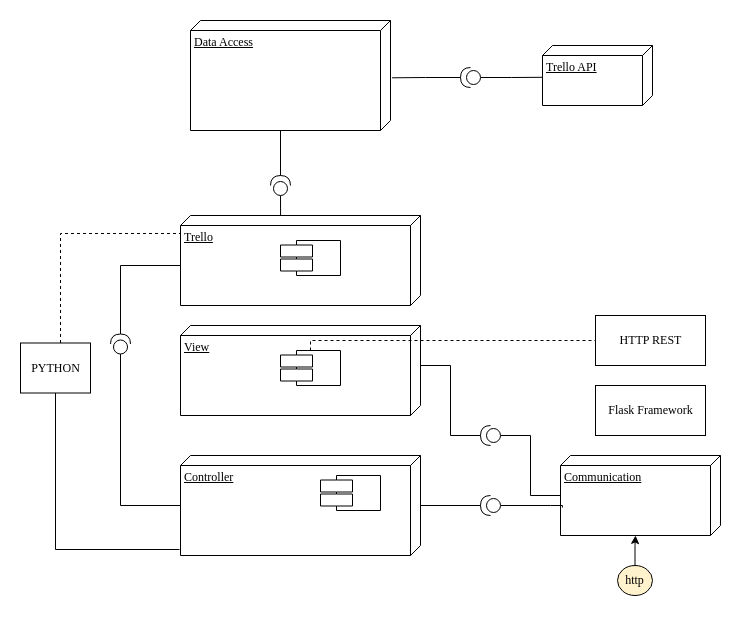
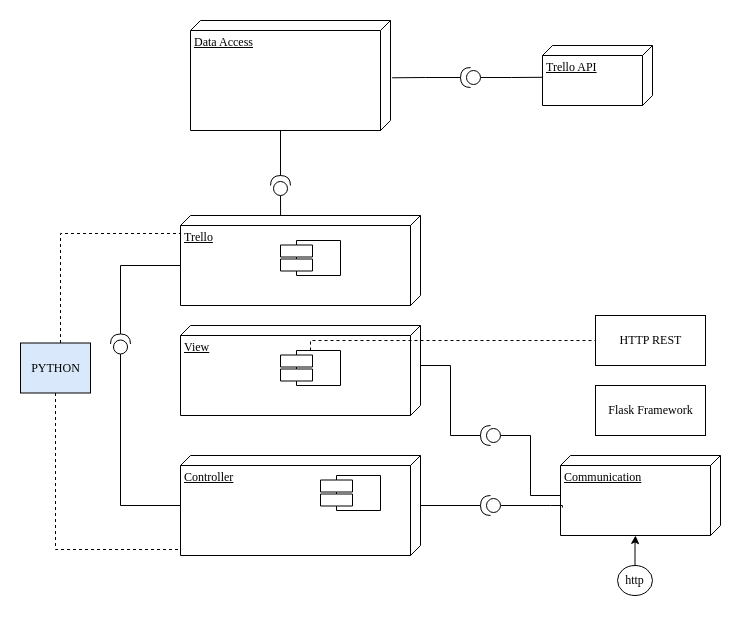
  <mxCell id="0" />
  <mxCell id="1" parent="0" />
  <mxCell id="2" value="Data Access" style="verticalAlign=top;align=left;spacingTop=8;spacingLeft=2;spacingRight=12;shape=cube;size=10;direction=south;fontStyle=4;html=1;rounded=0;shadow=0;comic=0;labelBackgroundColor=none;strokeWidth=1;fontFamily=Verdana;fontSize=12" parent="1" vertex="1"><mxGeometry x="190" y="20" width="200" height="110" as="geometry" /></mxCell>
  <mxCell id="3" style="edgeStyle=orthogonalEdgeStyle;rounded=0;orthogonalLoop=1;jettySize=auto;html=1;entryX=0;entryY=0.5;entryDx=0;entryDy=0;entryPerimeter=0;endArrow=none;endFill=0;" edge="1" parent="1" source="4" target="21"><mxGeometry relative="1" as="geometry" /></mxCell>
  <mxCell id="4" value="Controller" style="verticalAlign=top;align=left;spacingTop=8;spacingLeft=2;spacingRight=12;shape=cube;size=10;direction=south;fontStyle=4;html=1;rounded=0;shadow=0;comic=0;labelBackgroundColor=none;strokeWidth=1;fontFamily=Verdana;fontSize=12" parent="1" vertex="1"><mxGeometry x="180" y="455" width="240" height="100" as="geometry" /></mxCell>
  <mxCell id="5" value="View" style="verticalAlign=top;align=left;spacingTop=8;spacingLeft=2;spacingRight=12;shape=cube;size=10;direction=south;fontStyle=4;html=1;rounded=0;shadow=0;comic=0;labelBackgroundColor=none;strokeWidth=1;fontFamily=Verdana;fontSize=12" parent="1" vertex="1"><mxGeometry x="180" y="325" width="240" height="90" as="geometry" /></mxCell>
  <mxCell id="6" style="edgeStyle=orthogonalEdgeStyle;rounded=0;orthogonalLoop=1;jettySize=auto;html=1;entryX=0;entryY=0.5;entryDx=0;entryDy=0;dashed=1;endArrow=none;endFill=0;" edge="1" parent="1" source="7" target="23"><mxGeometry relative="1" as="geometry"><Array as="points"><mxPoint x="310" y="340" /></Array></mxGeometry></mxCell>
  <mxCell id="7" value="" style="shape=component;align=left;spacingLeft=36;rounded=0;shadow=0;comic=0;labelBackgroundColor=none;strokeWidth=1;fontFamily=Verdana;fontSize=12;html=1;" parent="1" vertex="1"><mxGeometry x="280" y="350" width="60" height="35" as="geometry" /></mxCell>
  <mxCell id="8" value="" style="shape=component;align=left;spacingLeft=36;rounded=0;shadow=0;comic=0;labelBackgroundColor=none;strokeWidth=1;fontFamily=Verdana;fontSize=12;html=1;" vertex="1" parent="1"><mxGeometry x="320" y="475" width="60" height="35" as="geometry" /></mxCell>
  <mxCell id="9" value="Communication" style="verticalAlign=top;align=left;spacingTop=8;spacingLeft=2;spacingRight=12;shape=cube;size=10;direction=south;fontStyle=4;html=1;rounded=0;shadow=0;comic=0;labelBackgroundColor=none;strokeWidth=1;fontFamily=Verdana;fontSize=12" vertex="1" parent="1"><mxGeometry x="560" y="455" width="160" height="80" as="geometry" /></mxCell>
  <mxCell id="10" style="edgeStyle=orthogonalEdgeStyle;rounded=0;orthogonalLoop=1;jettySize=auto;html=1;entryX=0;entryY=0;entryDx=80;entryDy=85;entryPerimeter=0;" edge="1" parent="1" source="11" target="9"><mxGeometry relative="1" as="geometry" /></mxCell>
- <mxCell id="11" value="http" style="ellipse;whiteSpace=wrap;html=1;rounded=0;shadow=0;comic=0;labelBackgroundColor=none;strokeWidth=1;fontFamily=Verdana;fontSize=12;align=center;fillColor=#fff2cc;" vertex="1" parent="1"><mxGeometry x="617" y="565" width="35" height="30" as="geometry" /></mxCell>
+ <mxCell id="11" value="http" style="ellipse;whiteSpace=wrap;html=1;rounded=0;shadow=0;comic=0;labelBackgroundColor=none;strokeWidth=1;fontFamily=Verdana;fontSize=12;align=center;" vertex="1" parent="1"><mxGeometry x="617" y="565" width="35" height="30" as="geometry" /></mxCell>
  <mxCell id="12" style="edgeStyle=orthogonalEdgeStyle;rounded=0;orthogonalLoop=1;jettySize=auto;html=1;endArrow=none;endFill=0;" edge="1" parent="1" source="14" target="4"><mxGeometry relative="1" as="geometry" /></mxCell>
  <mxCell id="13" style="edgeStyle=orthogonalEdgeStyle;rounded=0;orthogonalLoop=1;jettySize=auto;html=1;entryX=0.65;entryY=0.988;entryDx=0;entryDy=0;entryPerimeter=0;endArrow=none;endFill=0;" edge="1" parent="1" source="14" target="9"><mxGeometry relative="1" as="geometry"><Array as="points"><mxPoint x="550" y="505" /><mxPoint x="550" y="505" /></Array></mxGeometry></mxCell>
  <mxCell id="14" value="" style="shape=providedRequiredInterface;html=1;verticalLabelPosition=bottom;rotation=-180;" vertex="1" parent="1"><mxGeometry x="480" y="495" width="20" height="20" as="geometry" /></mxCell>
  <mxCell id="15" style="edgeStyle=orthogonalEdgeStyle;rounded=0;orthogonalLoop=1;jettySize=auto;html=1;entryX=0;entryY=0;entryDx=40;entryDy=0;entryPerimeter=0;endArrow=none;endFill=0;" edge="1" parent="1" source="17" target="5"><mxGeometry relative="1" as="geometry" /></mxCell>
  <mxCell id="16" style="edgeStyle=orthogonalEdgeStyle;rounded=0;orthogonalLoop=1;jettySize=auto;html=1;exitX=0;exitY=0.5;exitDx=0;exitDy=0;exitPerimeter=0;entryX=0.5;entryY=1;entryDx=0;entryDy=0;entryPerimeter=0;endArrow=none;endFill=0;" edge="1" parent="1" source="17" target="9"><mxGeometry relative="1" as="geometry" /></mxCell>
  <mxCell id="17" value="" style="shape=providedRequiredInterface;html=1;verticalLabelPosition=bottom;rotation=-180;" vertex="1" parent="1"><mxGeometry x="480" y="425" width="20" height="20" as="geometry" /></mxCell>
  <mxCell id="18" value="Trello" style="verticalAlign=top;align=left;spacingTop=8;spacingLeft=2;spacingRight=12;shape=cube;size=10;direction=south;fontStyle=4;html=1;rounded=0;shadow=0;comic=0;labelBackgroundColor=none;strokeWidth=1;fontFamily=Verdana;fontSize=12" vertex="1" parent="1"><mxGeometry x="180" y="215" width="240" height="90" as="geometry" /></mxCell>
  <mxCell id="19" value="" style="shape=component;align=left;spacingLeft=36;rounded=0;shadow=0;comic=0;labelBackgroundColor=none;strokeWidth=1;fontFamily=Verdana;fontSize=12;html=1;" vertex="1" parent="1"><mxGeometry x="280" y="240" width="60" height="35" as="geometry" /></mxCell>
  <mxCell id="20" style="edgeStyle=orthogonalEdgeStyle;rounded=0;orthogonalLoop=1;jettySize=auto;html=1;exitX=1;exitY=0.5;exitDx=0;exitDy=0;exitPerimeter=0;entryX=0;entryY=0;entryDx=50;entryDy=240;entryPerimeter=0;endArrow=none;endFill=0;" edge="1" parent="1" source="21" target="18"><mxGeometry relative="1" as="geometry" /></mxCell>
  <mxCell id="21" value="" style="shape=providedRequiredInterface;html=1;verticalLabelPosition=bottom;rotation=-90;" vertex="1" parent="1"><mxGeometry x="110" y="333.5" width="20" height="20" as="geometry" /></mxCell>
  <mxCell id="22" value="Flask Framework" style="html=1;rounded=0;shadow=0;comic=0;labelBackgroundColor=none;strokeWidth=1;fontFamily=Verdana;fontSize=12;align=center;" vertex="1" parent="1"><mxGeometry x="595" y="385" width="110" height="50" as="geometry" /></mxCell>
  <mxCell id="23" value="HTTP REST" style="html=1;rounded=0;shadow=0;comic=0;labelBackgroundColor=none;strokeWidth=1;fontFamily=Verdana;fontSize=12;align=center;" vertex="1" parent="1"><mxGeometry x="595" y="315" width="110" height="50" as="geometry" /></mxCell>
- <mxCell id="24" style="edgeStyle=orthogonalEdgeStyle;rounded=0;orthogonalLoop=1;jettySize=auto;html=1;entryX=0.94;entryY=1.004;entryDx=0;entryDy=0;entryPerimeter=0;dashed=0;endArrow=none;endFill=0;" edge="1" parent="1" source="26" target="4"><mxGeometry relative="1" as="geometry"><Array as="points"><mxPoint x="55" y="549" /></Array></mxGeometry></mxCell>
+ <mxCell id="24" style="edgeStyle=orthogonalEdgeStyle;rounded=0;orthogonalLoop=1;jettySize=auto;html=1;entryX=0.94;entryY=1.004;entryDx=0;entryDy=0;entryPerimeter=0;dashed=1;endArrow=none;endFill=0;" edge="1" parent="1" source="26" target="4"><mxGeometry relative="1" as="geometry"><Array as="points"><mxPoint x="55" y="549" /></Array></mxGeometry></mxCell>
  <mxCell id="25" style="edgeStyle=orthogonalEdgeStyle;rounded=0;orthogonalLoop=1;jettySize=auto;html=1;entryX=0.2;entryY=1;entryDx=0;entryDy=0;entryPerimeter=0;dashed=1;endArrow=none;endFill=0;" edge="1" parent="1" source="26" target="18"><mxGeometry relative="1" as="geometry"><Array as="points"><mxPoint x="60" y="233" /></Array></mxGeometry></mxCell>
- <mxCell id="26" value="PYTHON" style="html=1;rounded=0;shadow=0;comic=0;labelBackgroundColor=none;strokeWidth=1;fontFamily=Verdana;fontSize=12;align=center;" vertex="1" parent="1"><mxGeometry y="342.5" width="70" height="50" as="geometry" x="20" /></mxCell>
+ <mxCell id="26" value="PYTHON" style="html=1;rounded=0;shadow=0;comic=0;labelBackgroundColor=none;strokeWidth=1;fontFamily=Verdana;fontSize=12;align=center;fillColor=#dae8fc;" vertex="1" parent="1"><mxGeometry y="342.5" width="70" height="50" as="geometry" x="20" /></mxCell>
  <mxCell id="27" value="" style="edgeStyle=orthogonalEdgeStyle;rounded=0;orthogonalLoop=1;jettySize=auto;html=1;endArrow=none;endFill=0;entryX=0;entryY=0;entryDx=110;entryDy=105;entryPerimeter=0;" edge="1" parent="1" source="29" target="2"><mxGeometry relative="1" as="geometry"><Array as="points"><mxPoint x="280" y="130" /></Array></mxGeometry></mxCell>
  <mxCell id="28" style="edgeStyle=orthogonalEdgeStyle;rounded=0;orthogonalLoop=1;jettySize=auto;html=1;exitX=0;exitY=0.5;exitDx=0;exitDy=0;exitPerimeter=0;entryX=0;entryY=0.583;entryDx=0;entryDy=0;entryPerimeter=0;endArrow=none;endFill=0;" edge="1" parent="1" source="29" target="18"><mxGeometry relative="1" as="geometry" /></mxCell>
  <mxCell id="29" value="" style="shape=providedRequiredInterface;html=1;verticalLabelPosition=bottom;rotation=-90;" vertex="1" parent="1"><mxGeometry x="270" y="175" width="20" height="20" as="geometry" /></mxCell>
  <mxCell id="30" value="Trello API" style="verticalAlign=top;align=left;spacingTop=8;spacingLeft=2;spacingRight=12;shape=cube;size=10;direction=south;fontStyle=4;html=1;rounded=0;shadow=0;comic=0;labelBackgroundColor=none;strokeWidth=1;fontFamily=Verdana;fontSize=12" vertex="1" parent="1"><mxGeometry x="542" y="45" width="110" height="60" as="geometry" /></mxCell>
  <mxCell id="31" style="edgeStyle=orthogonalEdgeStyle;rounded=0;orthogonalLoop=1;jettySize=auto;html=1;entryX=0.521;entryY=-0.008;entryDx=0;entryDy=0;entryPerimeter=0;endArrow=none;endFill=0;" edge="1" parent="1" source="33" target="2"><mxGeometry relative="1" as="geometry" /></mxCell>
  <mxCell id="32" style="edgeStyle=orthogonalEdgeStyle;rounded=0;orthogonalLoop=1;jettySize=auto;html=1;entryX=0.53;entryY=0.999;entryDx=0;entryDy=0;entryPerimeter=0;endArrow=none;endFill=0;" edge="1" parent="1" source="33" target="30"><mxGeometry relative="1" as="geometry" /></mxCell>
  <mxCell id="33" value="" style="shape=providedRequiredInterface;html=1;verticalLabelPosition=bottom;rotation=-180;" vertex="1" parent="1"><mxGeometry x="460" y="67" width="20" height="20" as="geometry" /></mxCell>
